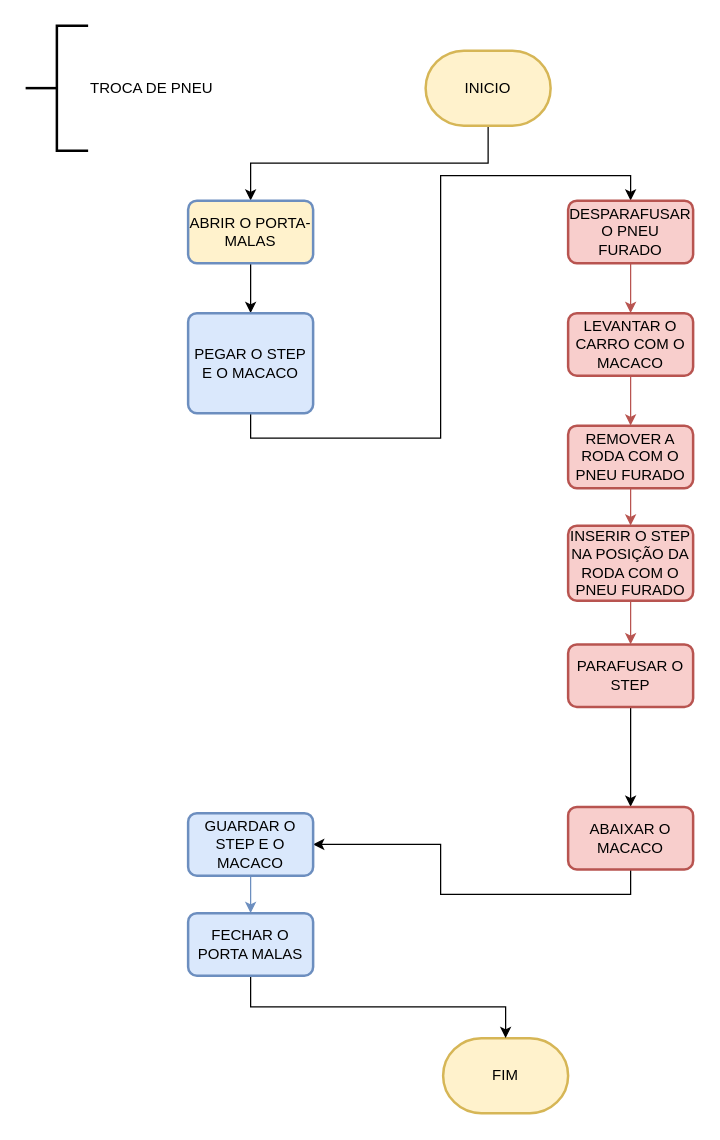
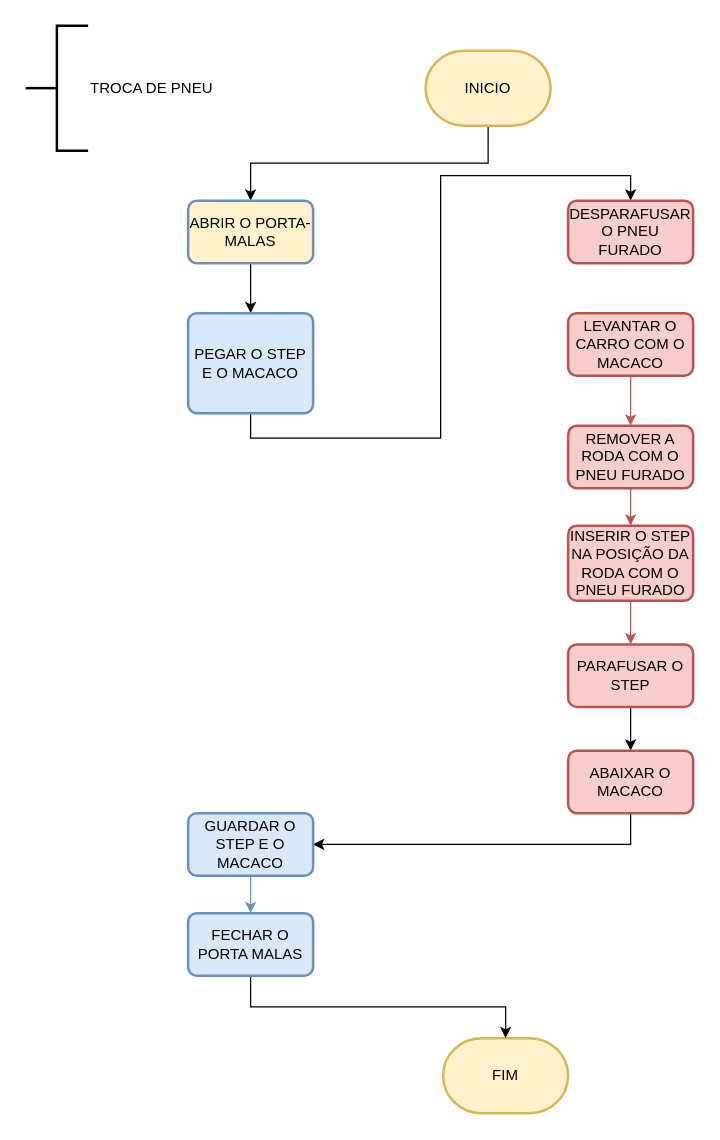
  <mxCell id="0" />
  <mxCell id="1" parent="0" />
  <mxCell id="2" value="TROCA DE PNEU" style="strokeWidth=2;html=1;shape=mxgraph.flowchart.annotation_2;align=left;labelPosition=right;pointerEvents=1;" parent="1" vertex="1"><mxGeometry x="20" y="20" width="50" height="100" as="geometry" /></mxCell>
  <mxCell id="3" style="edgeStyle=orthogonalEdgeStyle;rounded=0;orthogonalLoop=1;jettySize=auto;html=1;exitX=0.5;exitY=1;exitDx=0;exitDy=0;exitPerimeter=0;entryX=0.5;entryY=0;entryDx=0;entryDy=0;" parent="1" source="4" target="7" edge="1"><mxGeometry relative="1" as="geometry" /></mxCell>
  <mxCell id="4" value="INICIO" style="strokeWidth=2;html=1;shape=mxgraph.flowchart.terminator;whiteSpace=wrap;fillColor=#fff2cc;strokeColor=#d6b656;" parent="1" vertex="1"><mxGeometry x="340" y="40" width="100" height="60" as="geometry" /></mxCell>
  <mxCell id="5" value="FIM" style="strokeWidth=2;html=1;shape=mxgraph.flowchart.terminator;whiteSpace=wrap;fillColor=#fff2cc;strokeColor=#d6b656;" parent="1" vertex="1"><mxGeometry x="354" y="830" width="100" height="60" as="geometry" /></mxCell>
  <mxCell id="6" style="edgeStyle=orthogonalEdgeStyle;rounded=0;orthogonalLoop=1;jettySize=auto;html=1;exitX=0.5;exitY=1;exitDx=0;exitDy=0;entryX=0.5;entryY=0;entryDx=0;entryDy=0;" parent="1" source="7" target="9" edge="1"><mxGeometry relative="1" as="geometry" /></mxCell>
  <mxCell id="7" value="ABRIR O PORTA-MALAS" style="rounded=1;whiteSpace=wrap;html=1;absoluteArcSize=1;arcSize=14;strokeWidth=2;fillColor=#fff2cc;strokeColor=#6c8ebf;" parent="1" vertex="1"><mxGeometry x="150" y="160" width="100" height="50" as="geometry" /></mxCell>
  <mxCell id="8" style="edgeStyle=orthogonalEdgeStyle;rounded=0;orthogonalLoop=1;jettySize=auto;html=1;exitX=0.5;exitY=1;exitDx=0;exitDy=0;entryX=0.5;entryY=0;entryDx=0;entryDy=0;" parent="1" source="9" target="11" edge="1"><mxGeometry relative="1" as="geometry" /></mxCell>
  <mxCell id="9" value="PEGAR O STEP E O MACACO" style="rounded=1;whiteSpace=wrap;html=1;absoluteArcSize=1;arcSize=14;strokeWidth=2;fillColor=#dae8fc;strokeColor=#6c8ebf;" parent="1" vertex="1"><mxGeometry x="150" y="250" width="100" height="80" as="geometry" /></mxCell>
- <mxCell id="10" style="edgeStyle=orthogonalEdgeStyle;rounded=0;orthogonalLoop=1;jettySize=auto;html=1;exitX=0.5;exitY=1;exitDx=0;exitDy=0;fillColor=#f8cecc;strokeColor=#b85450;" parent="1" source="11" target="13" edge="1"><mxGeometry relative="1" as="geometry" /></mxCell>
  <mxCell id="11" value="DESPARAFUSAR O PNEU FURADO" style="rounded=1;whiteSpace=wrap;html=1;absoluteArcSize=1;arcSize=14;strokeWidth=2;fillColor=#f8cecc;strokeColor=#b85450;" parent="1" vertex="1"><mxGeometry x="454" y="160" width="100" height="50" as="geometry" /></mxCell>
  <mxCell id="12" style="edgeStyle=orthogonalEdgeStyle;rounded=0;orthogonalLoop=1;jettySize=auto;html=1;exitX=0.5;exitY=1;exitDx=0;exitDy=0;entryX=0.5;entryY=0;entryDx=0;entryDy=0;fillColor=#f8cecc;strokeColor=#b85450;" parent="1" source="13" target="15" edge="1"><mxGeometry relative="1" as="geometry" /></mxCell>
  <mxCell id="13" value="LEVANTAR O CARRO COM O MACACO" style="rounded=1;whiteSpace=wrap;html=1;absoluteArcSize=1;arcSize=14;strokeWidth=2;fillColor=#f8cecc;strokeColor=#b85450;" parent="1" vertex="1"><mxGeometry x="454" y="250" width="100" height="50" as="geometry" /></mxCell>
  <mxCell id="14" style="edgeStyle=orthogonalEdgeStyle;rounded=0;orthogonalLoop=1;jettySize=auto;html=1;exitX=0.5;exitY=1;exitDx=0;exitDy=0;entryX=0.5;entryY=0;entryDx=0;entryDy=0;fillColor=#f8cecc;strokeColor=#b85450;" parent="1" source="15" target="17" edge="1"><mxGeometry relative="1" as="geometry" /></mxCell>
  <mxCell id="15" value="REMOVER A RODA COM O PNEU FURADO" style="rounded=1;whiteSpace=wrap;html=1;absoluteArcSize=1;arcSize=14;strokeWidth=2;fillColor=#f8cecc;strokeColor=#b85450;" parent="1" vertex="1"><mxGeometry x="454" y="340" width="100" height="50" as="geometry" /></mxCell>
  <mxCell id="16" style="edgeStyle=orthogonalEdgeStyle;rounded=0;orthogonalLoop=1;jettySize=auto;html=1;exitX=0.5;exitY=1;exitDx=0;exitDy=0;fillColor=#f8cecc;strokeColor=#b85450;" parent="1" source="17" target="19" edge="1"><mxGeometry relative="1" as="geometry" /></mxCell>
  <mxCell id="17" value="INSERIR O STEP NA POSIÇÃO DA RODA COM O PNEU FURADO" style="rounded=1;whiteSpace=wrap;html=1;absoluteArcSize=1;arcSize=14;strokeWidth=2;fillColor=#f8cecc;strokeColor=#b85450;" parent="1" vertex="1"><mxGeometry x="454" y="420" width="100" height="60" as="geometry" /></mxCell>
  <mxCell id="18" style="edgeStyle=orthogonalEdgeStyle;rounded=0;orthogonalLoop=1;jettySize=auto;html=1;exitX=0.5;exitY=1;exitDx=0;exitDy=0;entryX=0.5;entryY=0;entryDx=0;entryDy=0;" parent="1" source="19" target="21" edge="1"><mxGeometry relative="1" as="geometry" /></mxCell>
  <mxCell id="19" value="PARAFUSAR O STEP" style="rounded=1;whiteSpace=wrap;html=1;absoluteArcSize=1;arcSize=14;strokeWidth=2;fillColor=#f8cecc;strokeColor=#b85450;" parent="1" vertex="1"><mxGeometry x="454" y="515" width="100" height="50" as="geometry" /></mxCell>
  <mxCell id="20" style="edgeStyle=orthogonalEdgeStyle;rounded=0;orthogonalLoop=1;jettySize=auto;html=1;exitX=0.5;exitY=1;exitDx=0;exitDy=0;" parent="1" source="21" target="23" edge="1"><mxGeometry relative="1" as="geometry" /></mxCell>
- <mxCell id="21" value="ABAIXAR O MACACO" style="rounded=1;whiteSpace=wrap;html=1;absoluteArcSize=1;arcSize=14;strokeWidth=2;fillColor=#f8cecc;strokeColor=#b85450;" parent="1" vertex="1"><mxGeometry x="454" y="645" width="100" height="50" as="geometry" /></mxCell>
+ <mxCell id="21" value="ABAIXAR O MACACO" style="rounded=1;whiteSpace=wrap;html=1;absoluteArcSize=1;arcSize=14;strokeWidth=2;fillColor=#f8cecc;strokeColor=#b85450;" parent="1" vertex="1"><mxGeometry x="454" y="600" width="100" height="50" as="geometry" /></mxCell>
  <mxCell id="22" style="edgeStyle=orthogonalEdgeStyle;rounded=0;orthogonalLoop=1;jettySize=auto;html=1;exitX=0.5;exitY=1;exitDx=0;exitDy=0;entryX=0.5;entryY=0;entryDx=0;entryDy=0;fillColor=#dae8fc;strokeColor=#6c8ebf;" parent="1" source="23" target="25" edge="1"><mxGeometry relative="1" as="geometry" /></mxCell>
  <mxCell id="23" value="GUARDAR O STEP E O MACACO" style="rounded=1;whiteSpace=wrap;html=1;absoluteArcSize=1;arcSize=14;strokeWidth=2;fillColor=#dae8fc;strokeColor=#6c8ebf;" parent="1" vertex="1"><mxGeometry x="150" y="650" width="100" height="50" as="geometry" /></mxCell>
  <mxCell id="24" style="edgeStyle=orthogonalEdgeStyle;rounded=0;orthogonalLoop=1;jettySize=auto;html=1;exitX=0.5;exitY=1;exitDx=0;exitDy=0;" parent="1" source="25" target="5" edge="1"><mxGeometry relative="1" as="geometry" /></mxCell>
  <mxCell id="25" value="FECHAR O PORTA MALAS" style="rounded=1;whiteSpace=wrap;html=1;absoluteArcSize=1;arcSize=14;strokeWidth=2;fillColor=#dae8fc;strokeColor=#6c8ebf;" parent="1" vertex="1"><mxGeometry x="150" y="730" width="100" height="50" as="geometry" /></mxCell>
